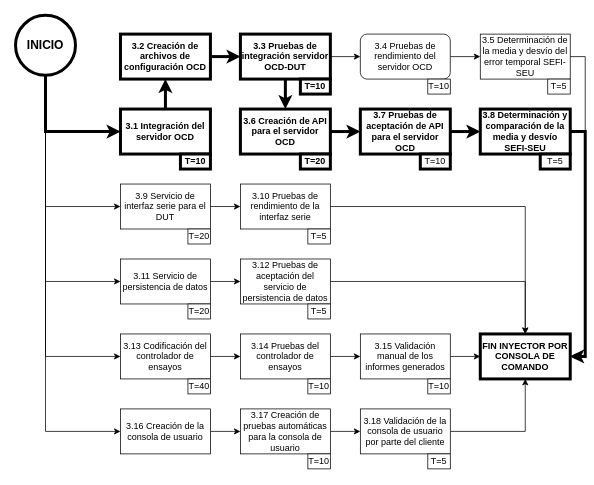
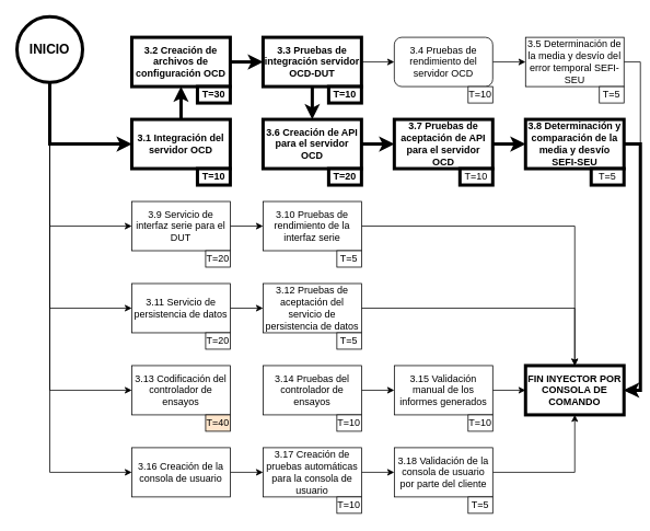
  <mxCell id="0" />
  <mxCell id="1" parent="0" />
  <mxCell id="2" style="edgeStyle=orthogonalEdgeStyle;rounded=0;orthogonalLoop=1;jettySize=auto;html=1;exitX=0.5;exitY=0;exitDx=0;exitDy=0;entryX=0.5;entryY=1;entryDx=0;entryDy=0;strokeWidth=4;" parent="1" source="3" target="5" edge="1"><mxGeometry relative="1" as="geometry" /></mxCell>
  <mxCell id="3" value="&lt;b&gt;3.1 Integración del servidor OCD&lt;/b&gt;" style="rounded=0;whiteSpace=wrap;html=1;strokeWidth=4;" parent="1" vertex="1"><mxGeometry x="160" y="145" width="120" height="60" as="geometry" /></mxCell>
  <mxCell id="4" style="edgeStyle=orthogonalEdgeStyle;rounded=0;orthogonalLoop=1;jettySize=auto;html=1;exitX=1;exitY=0.5;exitDx=0;exitDy=0;strokeWidth=4;" parent="1" source="5" target="8" edge="1"><mxGeometry relative="1" as="geometry" /></mxCell>
  <mxCell id="5" value="&lt;b&gt;3.2 Creación de archivos de configuración OCD&lt;/b&gt;" style="rounded=0;whiteSpace=wrap;html=1;strokeWidth=4;" parent="1" vertex="1"><mxGeometry x="160" y="45" width="120" height="60" as="geometry" /></mxCell>
  <mxCell id="6" style="edgeStyle=orthogonalEdgeStyle;rounded=0;orthogonalLoop=1;jettySize=auto;html=1;exitX=1;exitY=0.5;exitDx=0;exitDy=0;" parent="1" source="8" target="10" edge="1"><mxGeometry relative="1" as="geometry" /></mxCell>
  <mxCell id="7" style="edgeStyle=orthogonalEdgeStyle;rounded=0;orthogonalLoop=1;jettySize=auto;html=1;exitX=0.5;exitY=1;exitDx=0;exitDy=0;entryX=0.5;entryY=0;entryDx=0;entryDy=0;strokeWidth=4;" parent="1" source="8" target="14" edge="1"><mxGeometry relative="1" as="geometry" /></mxCell>
  <mxCell id="8" value="&lt;b&gt;3.3 Pruebas de integración servidor OCD-DUT&lt;/b&gt;" style="rounded=0;whiteSpace=wrap;html=1;strokeWidth=4;" parent="1" vertex="1"><mxGeometry x="320" y="45" width="120" height="60" as="geometry" /></mxCell>
  <mxCell id="9" style="edgeStyle=orthogonalEdgeStyle;rounded=0;orthogonalLoop=1;jettySize=auto;html=1;exitX=1;exitY=0.5;exitDx=0;exitDy=0;entryX=0;entryY=0.5;entryDx=0;entryDy=0;" parent="1" source="10" target="12" edge="1"><mxGeometry relative="1" as="geometry" /></mxCell>
  <mxCell id="10" value="3.4 Pruebas de rendimiento del servidor OCD" style="whiteSpace=wrap;html=1;rounded=1;" parent="1" vertex="1"><mxGeometry x="480" y="45" width="120" height="60" as="geometry" /></mxCell>
  <mxCell id="11" style="edgeStyle=orthogonalEdgeStyle;rounded=0;orthogonalLoop=1;jettySize=auto;html=1;exitX=1;exitY=0.5;exitDx=0;exitDy=0;entryX=1;entryY=0.5;entryDx=0;entryDy=0;" parent="1" source="12" target="39" edge="1"><mxGeometry relative="1" as="geometry" /></mxCell>
  <mxCell id="12" value="3.5 Determinación de la media y desvío del error temporal SEFI-SEU" style="rounded=0;whiteSpace=wrap;html=1;" parent="1" vertex="1"><mxGeometry x="640" y="45" width="120" height="60" as="geometry" /></mxCell>
  <mxCell id="13" style="edgeStyle=orthogonalEdgeStyle;rounded=0;orthogonalLoop=1;jettySize=auto;html=1;exitX=1;exitY=0.5;exitDx=0;exitDy=0;strokeWidth=4;" parent="1" source="14" target="16" edge="1"><mxGeometry relative="1" as="geometry" /></mxCell>
  <mxCell id="14" value="&lt;b&gt;3.6 Creación de API para el servidor OCD&lt;/b&gt;" style="rounded=0;whiteSpace=wrap;html=1;strokeWidth=4;" parent="1" vertex="1"><mxGeometry x="320" y="145" width="120" height="60" as="geometry" /></mxCell>
  <mxCell id="15" style="edgeStyle=orthogonalEdgeStyle;rounded=0;orthogonalLoop=1;jettySize=auto;html=1;exitX=1;exitY=0.5;exitDx=0;exitDy=0;strokeWidth=4;" parent="1" source="16" target="18" edge="1"><mxGeometry relative="1" as="geometry" /></mxCell>
  <mxCell id="16" value="&lt;b&gt;3.7 Pruebas de aceptación de API para el servidor OCD&lt;/b&gt;" style="rounded=0;whiteSpace=wrap;html=1;strokeWidth=4;" parent="1" vertex="1"><mxGeometry x="480" y="145" width="120" height="60" as="geometry" /></mxCell>
  <mxCell id="17" style="edgeStyle=orthogonalEdgeStyle;rounded=0;orthogonalLoop=1;jettySize=auto;html=1;exitX=1;exitY=0.5;exitDx=0;exitDy=0;entryX=1;entryY=0.5;entryDx=0;entryDy=0;strokeWidth=4;" parent="1" source="18" target="39" edge="1"><mxGeometry relative="1" as="geometry" /></mxCell>
  <mxCell id="18" value="&lt;b&gt;3.8 Determinación y comparación de la media y desvío SEFI-SEU&lt;/b&gt;" style="rounded=0;whiteSpace=wrap;html=1;strokeWidth=4;" parent="1" vertex="1"><mxGeometry x="640" y="145" width="120" height="60" as="geometry" /></mxCell>
  <mxCell id="19" style="edgeStyle=orthogonalEdgeStyle;rounded=0;orthogonalLoop=1;jettySize=auto;html=1;exitX=1;exitY=0.5;exitDx=0;exitDy=0;entryX=0;entryY=0.5;entryDx=0;entryDy=0;" parent="1" source="20" target="22" edge="1"><mxGeometry relative="1" as="geometry" /></mxCell>
  <mxCell id="20" value="3.9 Servicio de interfaz serie para el DUT" style="rounded=0;whiteSpace=wrap;html=1;" parent="1" vertex="1"><mxGeometry x="160" y="245" width="120" height="60" as="geometry" /></mxCell>
  <mxCell id="21" style="edgeStyle=orthogonalEdgeStyle;rounded=0;orthogonalLoop=1;jettySize=auto;html=1;exitX=1;exitY=0.5;exitDx=0;exitDy=0;" parent="1" source="22" target="39" edge="1"><mxGeometry relative="1" as="geometry" /></mxCell>
  <mxCell id="22" value="3.10 Pruebas de rendimiento de la interfaz serie" style="rounded=0;whiteSpace=wrap;html=1;" parent="1" vertex="1"><mxGeometry x="320" y="245" width="120" height="60" as="geometry" /></mxCell>
  <mxCell id="23" style="edgeStyle=orthogonalEdgeStyle;rounded=0;orthogonalLoop=1;jettySize=auto;html=1;exitX=1;exitY=0.5;exitDx=0;exitDy=0;entryX=0;entryY=0.5;entryDx=0;entryDy=0;" parent="1" source="24" target="26" edge="1"><mxGeometry relative="1" as="geometry" /></mxCell>
  <mxCell id="24" value="3.11 Servicio de persistencia de datos" style="rounded=0;whiteSpace=wrap;html=1;" parent="1" vertex="1"><mxGeometry x="160" y="345" width="120" height="60" as="geometry" /></mxCell>
  <mxCell id="25" style="edgeStyle=orthogonalEdgeStyle;rounded=0;orthogonalLoop=1;jettySize=auto;html=1;exitX=1;exitY=0.5;exitDx=0;exitDy=0;entryX=0.5;entryY=0;entryDx=0;entryDy=0;" parent="1" source="26" target="39" edge="1"><mxGeometry relative="1" as="geometry" /></mxCell>
  <mxCell id="26" value="3.12 Pruebas de aceptación del servicio de persistencia de datos" style="rounded=0;whiteSpace=wrap;html=1;" parent="1" vertex="1"><mxGeometry x="320" y="345" width="120" height="60" as="geometry" /></mxCell>
- <mxCell id="27" style="edgeStyle=orthogonalEdgeStyle;rounded=0;orthogonalLoop=1;jettySize=auto;html=1;exitX=1;exitY=0.5;exitDx=0;exitDy=0;entryX=0;entryY=0.5;entryDx=0;entryDy=0;" parent="1" source="28" target="30" edge="1"><mxGeometry relative="1" as="geometry" /></mxCell>
  <mxCell id="28" value="3.13 Codificación del controlador de ensayos" style="rounded=0;whiteSpace=wrap;html=1;" parent="1" vertex="1"><mxGeometry x="160" y="445" width="120" height="60" as="geometry" /></mxCell>
  <mxCell id="29" style="edgeStyle=orthogonalEdgeStyle;rounded=0;orthogonalLoop=1;jettySize=auto;html=1;exitX=1;exitY=0.5;exitDx=0;exitDy=0;" parent="1" source="30" target="32" edge="1"><mxGeometry relative="1" as="geometry" /></mxCell>
  <mxCell id="30" value="3.14 Pruebas del controlador de ensayos" style="rounded=0;whiteSpace=wrap;html=1;" parent="1" vertex="1"><mxGeometry x="320" y="445" width="120" height="60" as="geometry" /></mxCell>
  <mxCell id="31" style="edgeStyle=orthogonalEdgeStyle;rounded=0;orthogonalLoop=1;jettySize=auto;html=1;exitX=1;exitY=0.5;exitDx=0;exitDy=0;" parent="1" source="32" target="39" edge="1"><mxGeometry relative="1" as="geometry" /></mxCell>
  <mxCell id="32" value="3.15 Validación manual de los informes generados" style="rounded=0;whiteSpace=wrap;html=1;" parent="1" vertex="1"><mxGeometry x="480" y="445" width="120" height="60" as="geometry" /></mxCell>
  <mxCell id="33" style="edgeStyle=orthogonalEdgeStyle;rounded=0;orthogonalLoop=1;jettySize=auto;html=1;exitX=1;exitY=0.5;exitDx=0;exitDy=0;" parent="1" source="34" target="36" edge="1"><mxGeometry relative="1" as="geometry" /></mxCell>
  <mxCell id="34" value="3.16 Creación de la consola de usuario" style="rounded=0;whiteSpace=wrap;html=1;" parent="1" vertex="1"><mxGeometry x="160" y="545" width="120" height="60" as="geometry" /></mxCell>
  <mxCell id="35" style="edgeStyle=orthogonalEdgeStyle;rounded=0;orthogonalLoop=1;jettySize=auto;html=1;exitX=1;exitY=0.5;exitDx=0;exitDy=0;" parent="1" source="36" target="38" edge="1"><mxGeometry relative="1" as="geometry" /></mxCell>
  <mxCell id="36" value="3.17 Creación de pruebas automáticas para la consola de usuario" style="rounded=0;whiteSpace=wrap;html=1;" parent="1" vertex="1"><mxGeometry x="320" y="545" width="120" height="60" as="geometry" /></mxCell>
  <mxCell id="37" style="edgeStyle=orthogonalEdgeStyle;rounded=0;orthogonalLoop=1;jettySize=auto;html=1;exitX=1;exitY=0.5;exitDx=0;exitDy=0;entryX=0.5;entryY=1;entryDx=0;entryDy=0;" parent="1" source="38" target="39" edge="1"><mxGeometry relative="1" as="geometry" /></mxCell>
  <mxCell id="38" value="3.18 Validación de la consola de usuario por parte del cliente" style="rounded=0;whiteSpace=wrap;html=1;" parent="1" vertex="1"><mxGeometry x="480" y="545" width="120" height="60" as="geometry" /></mxCell>
  <mxCell id="39" value="&lt;b&gt;FIN INYECTOR POR CONSOLA DE COMANDO&lt;/b&gt;" style="rounded=0;whiteSpace=wrap;html=1;strokeWidth=4;" parent="1" vertex="1"><mxGeometry x="640" y="445" width="120" height="60" as="geometry" /></mxCell>
  <mxCell id="40" style="edgeStyle=orthogonalEdgeStyle;rounded=0;orthogonalLoop=1;jettySize=auto;html=1;exitX=0.5;exitY=1;exitDx=0;exitDy=0;entryX=0;entryY=0.5;entryDx=0;entryDy=0;" parent="1" source="45" target="34" edge="1"><mxGeometry relative="1" as="geometry" /></mxCell>
  <mxCell id="41" style="edgeStyle=orthogonalEdgeStyle;rounded=0;orthogonalLoop=1;jettySize=auto;html=1;exitX=0.5;exitY=1;exitDx=0;exitDy=0;entryX=0;entryY=0.5;entryDx=0;entryDy=0;" parent="1" source="45" target="28" edge="1"><mxGeometry relative="1" as="geometry" /></mxCell>
  <mxCell id="42" style="edgeStyle=orthogonalEdgeStyle;rounded=0;orthogonalLoop=1;jettySize=auto;html=1;exitX=0.5;exitY=1;exitDx=0;exitDy=0;entryX=0;entryY=0.5;entryDx=0;entryDy=0;" parent="1" source="45" target="24" edge="1"><mxGeometry relative="1" as="geometry" /></mxCell>
  <mxCell id="43" style="edgeStyle=orthogonalEdgeStyle;rounded=0;orthogonalLoop=1;jettySize=auto;html=1;exitX=0.5;exitY=1;exitDx=0;exitDy=0;entryX=0;entryY=0.5;entryDx=0;entryDy=0;" parent="1" source="45" target="20" edge="1"><mxGeometry relative="1" as="geometry" /></mxCell>
  <mxCell id="44" style="edgeStyle=orthogonalEdgeStyle;rounded=0;orthogonalLoop=1;jettySize=auto;html=1;exitX=0.5;exitY=1;exitDx=0;exitDy=0;entryX=0;entryY=0.5;entryDx=0;entryDy=0;strokeWidth=4;" parent="1" source="45" target="3" edge="1"><mxGeometry relative="1" as="geometry" /></mxCell>
  <mxCell id="45" value="&lt;font size=&quot;1&quot;&gt;&lt;b style=&quot;font-size: 16px&quot;&gt;INICIO&lt;/b&gt;&lt;/font&gt;" style="ellipse;whiteSpace=wrap;html=1;aspect=fixed;strokeWidth=4;" parent="1" vertex="1"><mxGeometry x="20" y="20" width="80" height="80" as="geometry" /></mxCell>
  <mxCell id="46" value="&lt;b&gt;T=10&lt;/b&gt;" style="rounded=0;whiteSpace=wrap;html=1;strokeWidth=4;" parent="1" vertex="1"><mxGeometry x="240" y="205" width="40" height="20" as="geometry" /></mxCell>
+ <mxCell id="47" value="&lt;b&gt;T=30&lt;/b&gt;" style="rounded=0;whiteSpace=wrap;html=1;strokeWidth=4;" parent="1" vertex="1"><mxGeometry x="240" y="105" width="40" height="20" as="geometry" /></mxCell>
  <mxCell id="48" value="&lt;b&gt;T=10&lt;/b&gt;" style="rounded=0;whiteSpace=wrap;html=1;strokeWidth=4;" parent="1" vertex="1"><mxGeometry x="400" y="105" width="40" height="20" as="geometry" /></mxCell>
  <mxCell id="49" value="T=10" style="rounded=0;whiteSpace=wrap;html=1;" parent="1" vertex="1"><mxGeometry x="570" y="105" width="30" height="20" as="geometry" /></mxCell>
  <mxCell id="50" value="T=5" style="rounded=0;whiteSpace=wrap;html=1;" parent="1" vertex="1"><mxGeometry x="730" y="105" width="30" height="20" as="geometry" /></mxCell>
  <mxCell id="51" value="&lt;b&gt;T=20&lt;/b&gt;" style="rounded=0;whiteSpace=wrap;html=1;strokeWidth=4;" parent="1" vertex="1"><mxGeometry x="400" y="205" width="40" height="20" as="geometry" /></mxCell>
  <mxCell id="52" value="T=10" style="rounded=0;whiteSpace=wrap;html=1;strokeWidth=4;" parent="1" vertex="1"><mxGeometry x="560" y="205" width="40" height="20" as="geometry" /></mxCell>
  <mxCell id="53" value="T=5" style="rounded=0;whiteSpace=wrap;html=1;strokeWidth=4;" parent="1" vertex="1"><mxGeometry x="720" y="205" width="40" height="20" as="geometry" /></mxCell>
  <mxCell id="54" value="T=20" style="rounded=0;whiteSpace=wrap;html=1;" parent="1" vertex="1"><mxGeometry x="250" y="305" width="30" height="20" as="geometry" /></mxCell>
  <mxCell id="55" value="T=5" style="rounded=0;whiteSpace=wrap;html=1;" parent="1" vertex="1"><mxGeometry x="410" y="305" width="30" height="20" as="geometry" /></mxCell>
  <mxCell id="56" value="T=20" style="rounded=0;whiteSpace=wrap;html=1;" parent="1" vertex="1"><mxGeometry x="250" y="405" width="30" height="20" as="geometry" /></mxCell>
  <mxCell id="57" value="T=5" style="rounded=0;whiteSpace=wrap;html=1;" parent="1" vertex="1"><mxGeometry x="410" y="405" width="30" height="20" as="geometry" /></mxCell>
- <mxCell id="58" value="T=40" style="rounded=0;whiteSpace=wrap;html=1;" parent="1" vertex="1"><mxGeometry x="250" y="505" width="30" height="20" as="geometry" /></mxCell>
+ <mxCell id="58" value="T=40" style="rounded=0;whiteSpace=wrap;html=1;fillColor=#ffe6cc;" parent="1" vertex="1"><mxGeometry x="250" y="505" width="30" height="20" as="geometry" /></mxCell>
  <mxCell id="59" value="T=10" style="rounded=0;whiteSpace=wrap;html=1;" parent="1" vertex="1"><mxGeometry x="410" y="505" width="30" height="20" as="geometry" /></mxCell>
  <mxCell id="60" value="T=10" style="rounded=0;whiteSpace=wrap;html=1;" parent="1" vertex="1"><mxGeometry x="570" y="505" width="30" height="20" as="geometry" /></mxCell>
  <mxCell id="61" value="T=10" style="rounded=0;whiteSpace=wrap;html=1;" parent="1" vertex="1"><mxGeometry x="410" y="605" width="30" height="20" as="geometry" /></mxCell>
  <mxCell id="62" value="T=5" style="rounded=0;whiteSpace=wrap;html=1;" parent="1" vertex="1"><mxGeometry x="570" y="605" width="30" height="20" as="geometry" /></mxCell>
